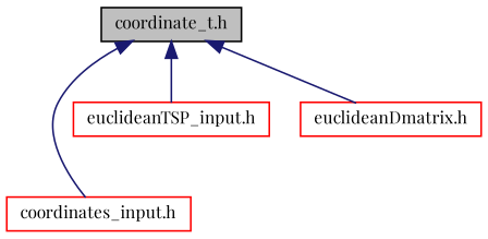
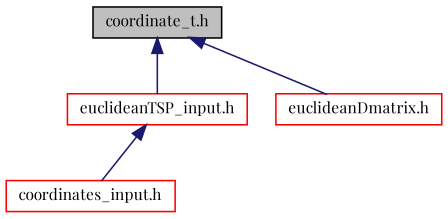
  digraph {
    fontname="Playfair Display"
    node [color=red fillcolor=white fontname="Playfair Display" fontsize=10 shape=record style=filled]
    edge [color=midnightblue dir=back fontname="Playfair Display" fontsize=10 labelfontname=Helvetica labelfontsize=10 style=solid]
    n1 [color=black fillcolor=grey75 fontcolor=black height=0.2 label="coordinate_t.h" width=0.4]
    n2 [height=0.2 label="coordinates_input.h" width=0.4]
    n3 [height=0.2 label="euclideanTSP_input.h" width=0.4]
    n4 [height=0.2 label="euclideanDmatrix.h" width=0.4]
-   n1 -> n2
+   n3 -> n2
    n1 -> n3
    n1 -> n4
  }
